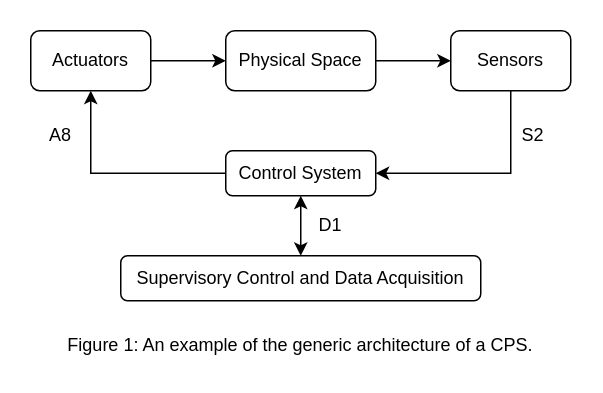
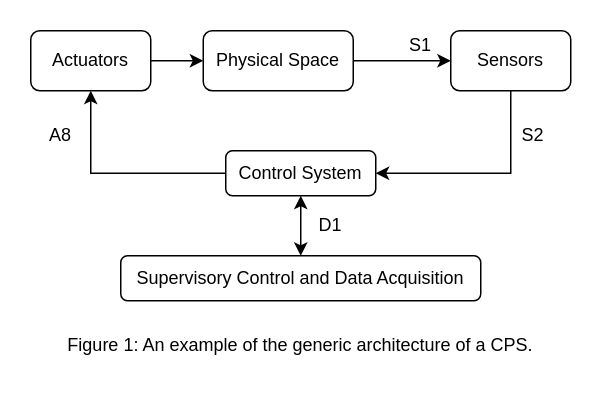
  <mxCell id="0" />
  <mxCell id="1" parent="0" />
  <mxCell id="2" style="edgeStyle=orthogonalEdgeStyle;rounded=0;orthogonalLoop=1;jettySize=auto;html=1;exitX=1;exitY=0.5;exitDx=0;exitDy=0;" parent="1" source="3" target="5" edge="1"><mxGeometry relative="1" as="geometry" /></mxCell>
  <mxCell id="3" value="&lt;div align=&quot;center&quot;&gt;Actuators&lt;/div&gt;" style="rounded=1;whiteSpace=wrap;html=1;align=center;" parent="1" vertex="1"><mxGeometry x="20" y="20" width="80" height="40" as="geometry" /></mxCell>
  <mxCell id="4" style="edgeStyle=orthogonalEdgeStyle;rounded=0;orthogonalLoop=1;jettySize=auto;html=1;exitX=1;exitY=0.5;exitDx=0;exitDy=0;entryX=0;entryY=0.5;entryDx=0;entryDy=0;" parent="1" source="5" target="7" edge="1"><mxGeometry relative="1" as="geometry" /></mxCell>
- <mxCell id="5" value="Physical Space" style="rounded=1;whiteSpace=wrap;html=1;align=center;" parent="1" vertex="1"><mxGeometry x="150" y="20" width="100" height="40" as="geometry" /></mxCell>
+ <mxCell id="5" value="Physical Space" style="rounded=1;whiteSpace=wrap;html=1;align=center;" parent="1" vertex="1"><mxGeometry x="135" y="20" width="100" height="40" as="geometry" /></mxCell>
  <mxCell id="6" style="edgeStyle=orthogonalEdgeStyle;rounded=0;orthogonalLoop=1;jettySize=auto;html=1;exitX=0.5;exitY=1;exitDx=0;exitDy=0;entryX=1;entryY=0.5;entryDx=0;entryDy=0;" parent="1" source="7" target="10" edge="1"><mxGeometry relative="1" as="geometry" /></mxCell>
  <mxCell id="7" value="&lt;div&gt;Sensors&lt;/div&gt;" style="rounded=1;whiteSpace=wrap;html=1;align=center;" parent="1" vertex="1"><mxGeometry x="300" y="20" width="80" height="40" as="geometry" /></mxCell>
  <mxCell id="8" style="edgeStyle=orthogonalEdgeStyle;rounded=0;orthogonalLoop=1;jettySize=auto;html=1;exitX=0;exitY=0.5;exitDx=0;exitDy=0;entryX=0.5;entryY=1;entryDx=0;entryDy=0;" parent="1" source="10" target="3" edge="1"><mxGeometry relative="1" as="geometry" /></mxCell>
  <mxCell id="9" style="edgeStyle=orthogonalEdgeStyle;rounded=0;orthogonalLoop=1;jettySize=auto;html=1;exitX=0.5;exitY=1;exitDx=0;exitDy=0;entryX=0.5;entryY=0;entryDx=0;entryDy=0;startArrow=classic;startFill=1;" parent="1" source="10" target="14" edge="1"><mxGeometry relative="1" as="geometry" /></mxCell>
  <mxCell id="10" value="Control System" style="rounded=1;whiteSpace=wrap;html=1;align=center;" parent="1" vertex="1"><mxGeometry x="150" y="100" width="100" height="30" as="geometry" /></mxCell>
+ <mxCell id="11" value="S1" style="text;html=1;strokeColor=none;fillColor=none;align=center;verticalAlign=middle;whiteSpace=wrap;rounded=0;" parent="1" vertex="1"><mxGeometry x="270" y="20" width="20" height="20" as="geometry" /></mxCell>
  <mxCell id="12" value="S2" style="text;html=1;strokeColor=none;fillColor=none;align=center;verticalAlign=middle;whiteSpace=wrap;rounded=0;" parent="1" vertex="1"><mxGeometry x="345" y="80" width="20" height="20" as="geometry" /></mxCell>
  <mxCell id="13" value="&lt;div&gt;A8&lt;/div&gt;" style="text;html=1;strokeColor=none;fillColor=none;align=center;verticalAlign=middle;whiteSpace=wrap;rounded=0;" parent="1" vertex="1"><mxGeometry x="30" y="80" width="20" height="20" as="geometry" /></mxCell>
  <mxCell id="14" value="&lt;div&gt;Supervisory Control and Data Acquisition&lt;/div&gt;" style="rounded=1;whiteSpace=wrap;html=1;align=center;" parent="1" vertex="1"><mxGeometry x="80" y="170" width="240" height="30" as="geometry" /></mxCell>
  <mxCell id="15" value="D1" style="text;html=1;strokeColor=none;fillColor=none;align=center;verticalAlign=middle;whiteSpace=wrap;rounded=0;" parent="1" vertex="1"><mxGeometry x="210" y="140" width="20" height="20" as="geometry" /></mxCell>
  <mxCell id="16" value="Figure 1: An example of the generic architecture of a CPS." style="text;html=1;strokeColor=none;fillColor=none;align=center;verticalAlign=middle;whiteSpace=wrap;rounded=0;" parent="1" vertex="1"><mxGeometry x="20" y="220" width="360" height="20" as="geometry" /></mxCell>
